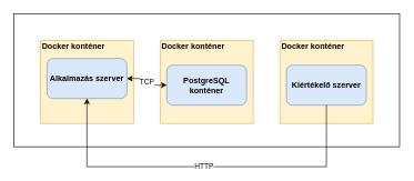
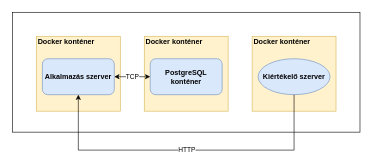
  <mxCell id="0" />
  <mxCell id="1" parent="0" />
  <mxCell id="2" value="" style="rounded=0;whiteSpace=wrap;html=1;fillColor=none;strokeColor=#000000;" vertex="1" parent="1"><mxGeometry width="580" height="200" as="geometry" x="20" y="20" /></mxCell>
  <mxCell id="3" value="" style="rounded=0;whiteSpace=wrap;html=1;fillColor=#fff2cc;strokeColor=#d6b656;" vertex="1" parent="1"><mxGeometry x="240" y="60" width="140" height="125" as="geometry" /></mxCell>
  <mxCell id="4" value="" style="rounded=0;whiteSpace=wrap;html=1;fillColor=#fff2cc;strokeColor=#d6b656;" vertex="1" parent="1"><mxGeometry x="60" y="60" width="140" height="125" as="geometry" /></mxCell>
  <mxCell id="5" value="" style="rounded=0;whiteSpace=wrap;html=1;fillColor=#fff2cc;strokeColor=#d6b656;" vertex="1" parent="1"><mxGeometry x="420" y="60" width="140" height="125" as="geometry" /></mxCell>
- <mxCell id="6" value="&lt;b&gt;Kiértékelő szerver&lt;/b&gt;" style="rounded=1;whiteSpace=wrap;html=1;fillColor=#dae8fc;strokeColor=#6c8ebf;" vertex="1" parent="1"><mxGeometry x="430" y="97.5" width="120" height="60" as="geometry" /></mxCell>
+ <mxCell id="6" value="&lt;b&gt;Kiértékelő szerver&lt;/b&gt;" style="ellipse;whiteSpace=wrap;html=1;fillColor=#dae8fc;strokeColor=#6c8ebf;" vertex="1" parent="1"><mxGeometry x="430" y="97.5" width="120" height="60" as="geometry" /></mxCell>
  <mxCell id="7" value="&lt;b&gt;PostgreSQL konténer&lt;/b&gt;" style="rounded=1;whiteSpace=wrap;html=1;fillColor=#dae8fc;strokeColor=#6c8ebf;" vertex="1" parent="1"><mxGeometry x="250" y="97.5" width="120" height="60" as="geometry" /></mxCell>
  <mxCell id="8" value="TCP" style="edgeStyle=orthogonalEdgeStyle;rounded=0;orthogonalLoop=1;jettySize=auto;html=1;entryX=0;entryY=0.5;entryDx=0;entryDy=0;startArrow=classic;startFill=1;" edge="1" parent="1" source="10" target="7"><mxGeometry relative="1" as="geometry" /></mxCell>
  <mxCell id="9" value="HTTP" style="edgeStyle=orthogonalEdgeStyle;rounded=0;orthogonalLoop=1;jettySize=auto;html=1;entryX=0.5;entryY=1;entryDx=0;entryDy=0;startArrow=classic;startFill=1;exitX=0.5;exitY=1;exitDx=0;exitDy=0;endArrow=none;" edge="1" parent="1" source="10" target="6"><mxGeometry relative="1" as="geometry"><Array as="points"><mxPoint x="130" y="250" /><mxPoint x="490" y="250" /></Array></mxGeometry></mxCell>
- <mxCell id="10" value="&lt;b&gt;Alkalmazás szerver&lt;/b&gt;" style="rounded=1;whiteSpace=wrap;html=1;fillColor=#dae8fc;strokeColor=#6c8ebf;" vertex="1" parent="1"><mxGeometry x="70" y="87.5" width="120" height="60" as="geometry" /></mxCell>
+ <mxCell id="10" value="&lt;b&gt;Alkalmazás szerver&lt;/b&gt;" style="rounded=1;whiteSpace=wrap;html=1;fillColor=#dae8fc;strokeColor=#6c8ebf;" vertex="1" parent="1"><mxGeometry x="70" y="97.5" width="120" height="60" as="geometry" /></mxCell>
  <mxCell id="11" value="Docker konténer" style="text;html=1;strokeColor=none;fillColor=none;align=center;verticalAlign=middle;whiteSpace=wrap;rounded=0;dashed=1;fontStyle=1" vertex="1" parent="1"><mxGeometry x="60" y="60" width="100" height="20" as="geometry" /></mxCell>
  <mxCell id="12" value="Docker konténer" style="text;html=1;strokeColor=none;fillColor=none;align=center;verticalAlign=middle;whiteSpace=wrap;rounded=0;dashed=1;fontStyle=1" vertex="1" parent="1"><mxGeometry x="420" y="60" width="100" height="20" as="geometry" /></mxCell>
  <mxCell id="13" value="Docker konténer" style="text;html=1;strokeColor=none;fillColor=none;align=center;verticalAlign=middle;whiteSpace=wrap;rounded=0;dashed=1;fontStyle=1" vertex="1" parent="1"><mxGeometry x="240" y="60" width="100" height="20" as="geometry" /></mxCell>
